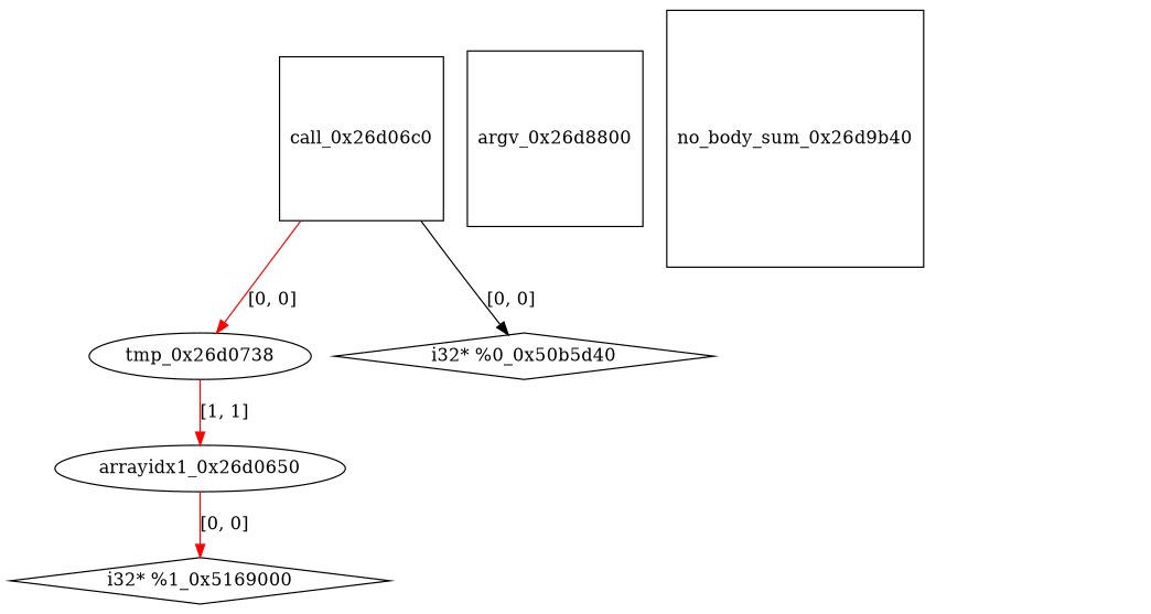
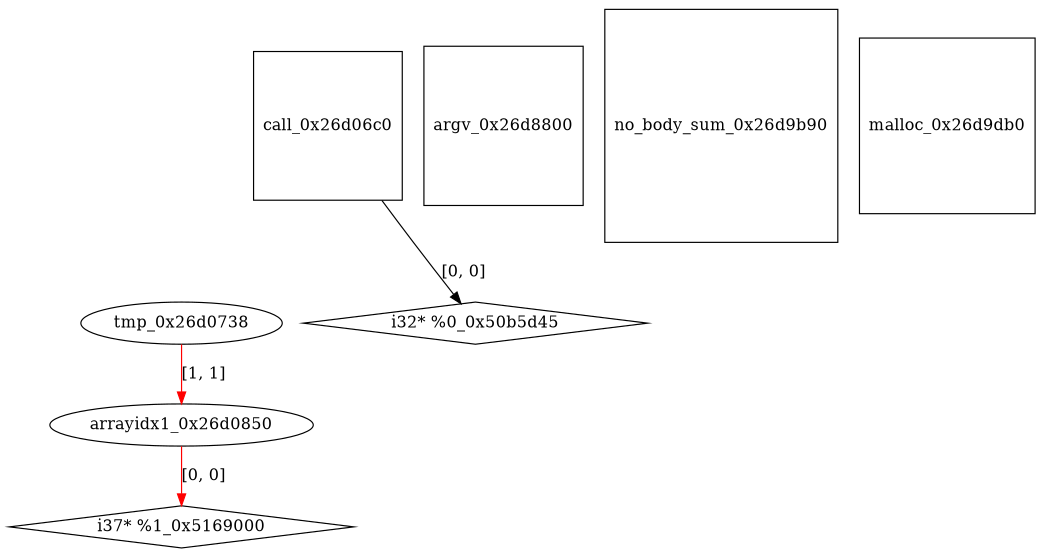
  digraph {
    node [shape=square]
    edge [color=red]
    tmp_0x26d0738 [shape=ellipse]
    call_0x26d06c0
-   "i32* %0_0x50b5d40" [shape=diamond]
-   arrayidx1_0x26d0850 [shape=ellipse label=arrayidx1_0x26d0650]
-   "i32* %1_0x5169000" [shape=diamond]
+   "i32* %0_0x50b5d40" [shape=diamond label="i32* %0_0x50b5d45"]
+   arrayidx1_0x26d0850 [shape=ellipse]
+   "i32* %1_0x5169000" [shape=diamond label="i37* %1_0x5169000"]
    n6 [label=argv_0x26d8800]
-   no_body_sum_0x26d9b90 [label=no_body_sum_0x26d9b40]
+   no_body_sum_0x26d9b90
+   malloc_0x26d9db0
    tmp_0x26d0738 -> arrayidx1_0x26d0850 [label="[1, 1]"]
-   call_0x26d06c0 -> tmp_0x26d0738 [label="[0, 0]"]
    call_0x26d06c0 -> "i32* %0_0x50b5d40" [label="[0, 0]" color=""]
    arrayidx1_0x26d0850 -> "i32* %1_0x5169000" [label="[0, 0]"]
  }
